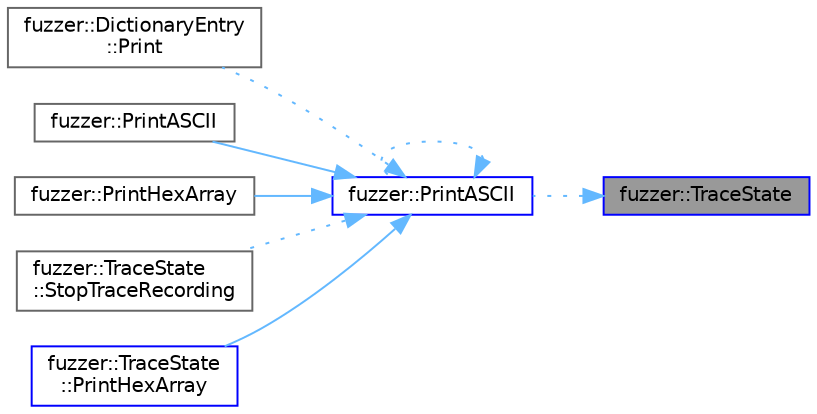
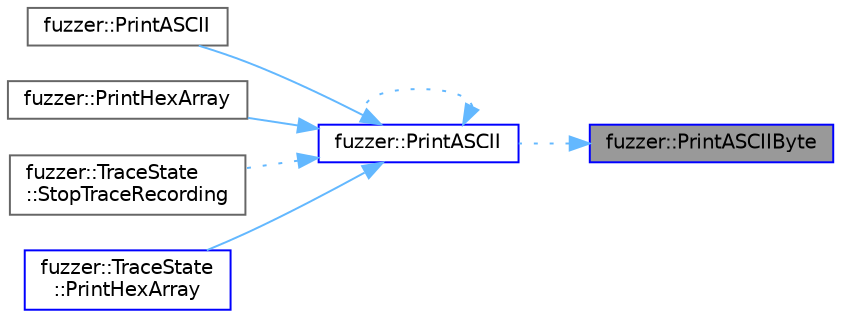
  digraph {
    rankdir=RL
    node [color=gray40 fillcolor=white fontname=Helvetica fontsize=10 shape=box style=filled]
    edge [color=steelblue1 dir=back fontname=Helvetica fontsize=10 labelfontname=Helvetica labelfontsize=10 style=dotted]
-   n1 [color=blue fillcolor=grey60 fontcolor=black height=0.2 label="fuzzer::TraceState" width=0.4]
+   n1 [color=blue fillcolor=grey60 fontcolor=black height=0.2 label="fuzzer::PrintASCIIByte" width=0.4]
    n2 [color=blue height=0.2 label="fuzzer::PrintASCII" width=0.4]
-   n3 [height=0.2 label="fuzzer::DictionaryEntry\l::Print" width=0.4]
    n4 [height=0.2 label="fuzzer::PrintASCII" width=0.4]
    n5 [height=0.2 label="fuzzer::PrintHexArray" width=0.4]
    n6 [height=0.2 label="fuzzer::TraceState\l::StopTraceRecording" width=0.4]
    n7 [color=blue height=0.2 label="fuzzer::TraceState\l::PrintHexArray" width=0.4]
    n1 -> n2
    n2 -> n2
-   n2 -> n3
    n2 -> n4 [style=solid]
    n2 -> n5 [style=solid]
    n2 -> n6
    n2 -> n7 [style=solid]
  }
